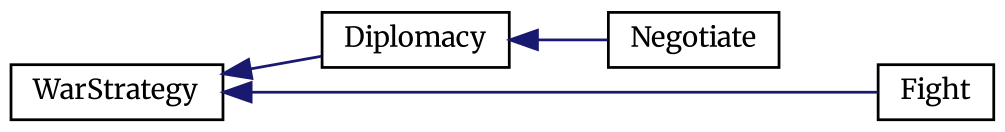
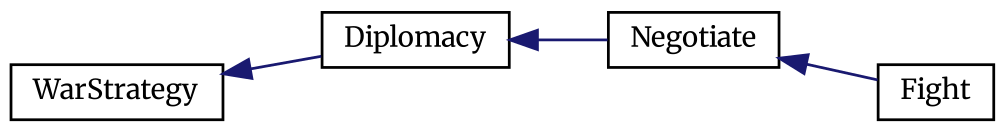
  digraph {
    fontname=Merriweather
    rankdir=LR
    node [color=black fillcolor=white fontname=Merriweather fontsize=10 shape=record style=filled]
    edge [color=midnightblue dir=back fontname=Merriweather fontsize=10 labelfontname=Helvetica labelfontsize=10 style=solid]
    n1 [height=0.2 label=WarStrategy width=0.4]
    n2 [height=0.2 label=Diplomacy width=0.4]
    n3 [height=0.2 label=Fight width=0.4]
    n4 [height=0.2 label=Negotiate width=0.4]
    n1 -> n2
-   n1 -> n3
+   n4 -> n3
    n2 -> n4
  }
